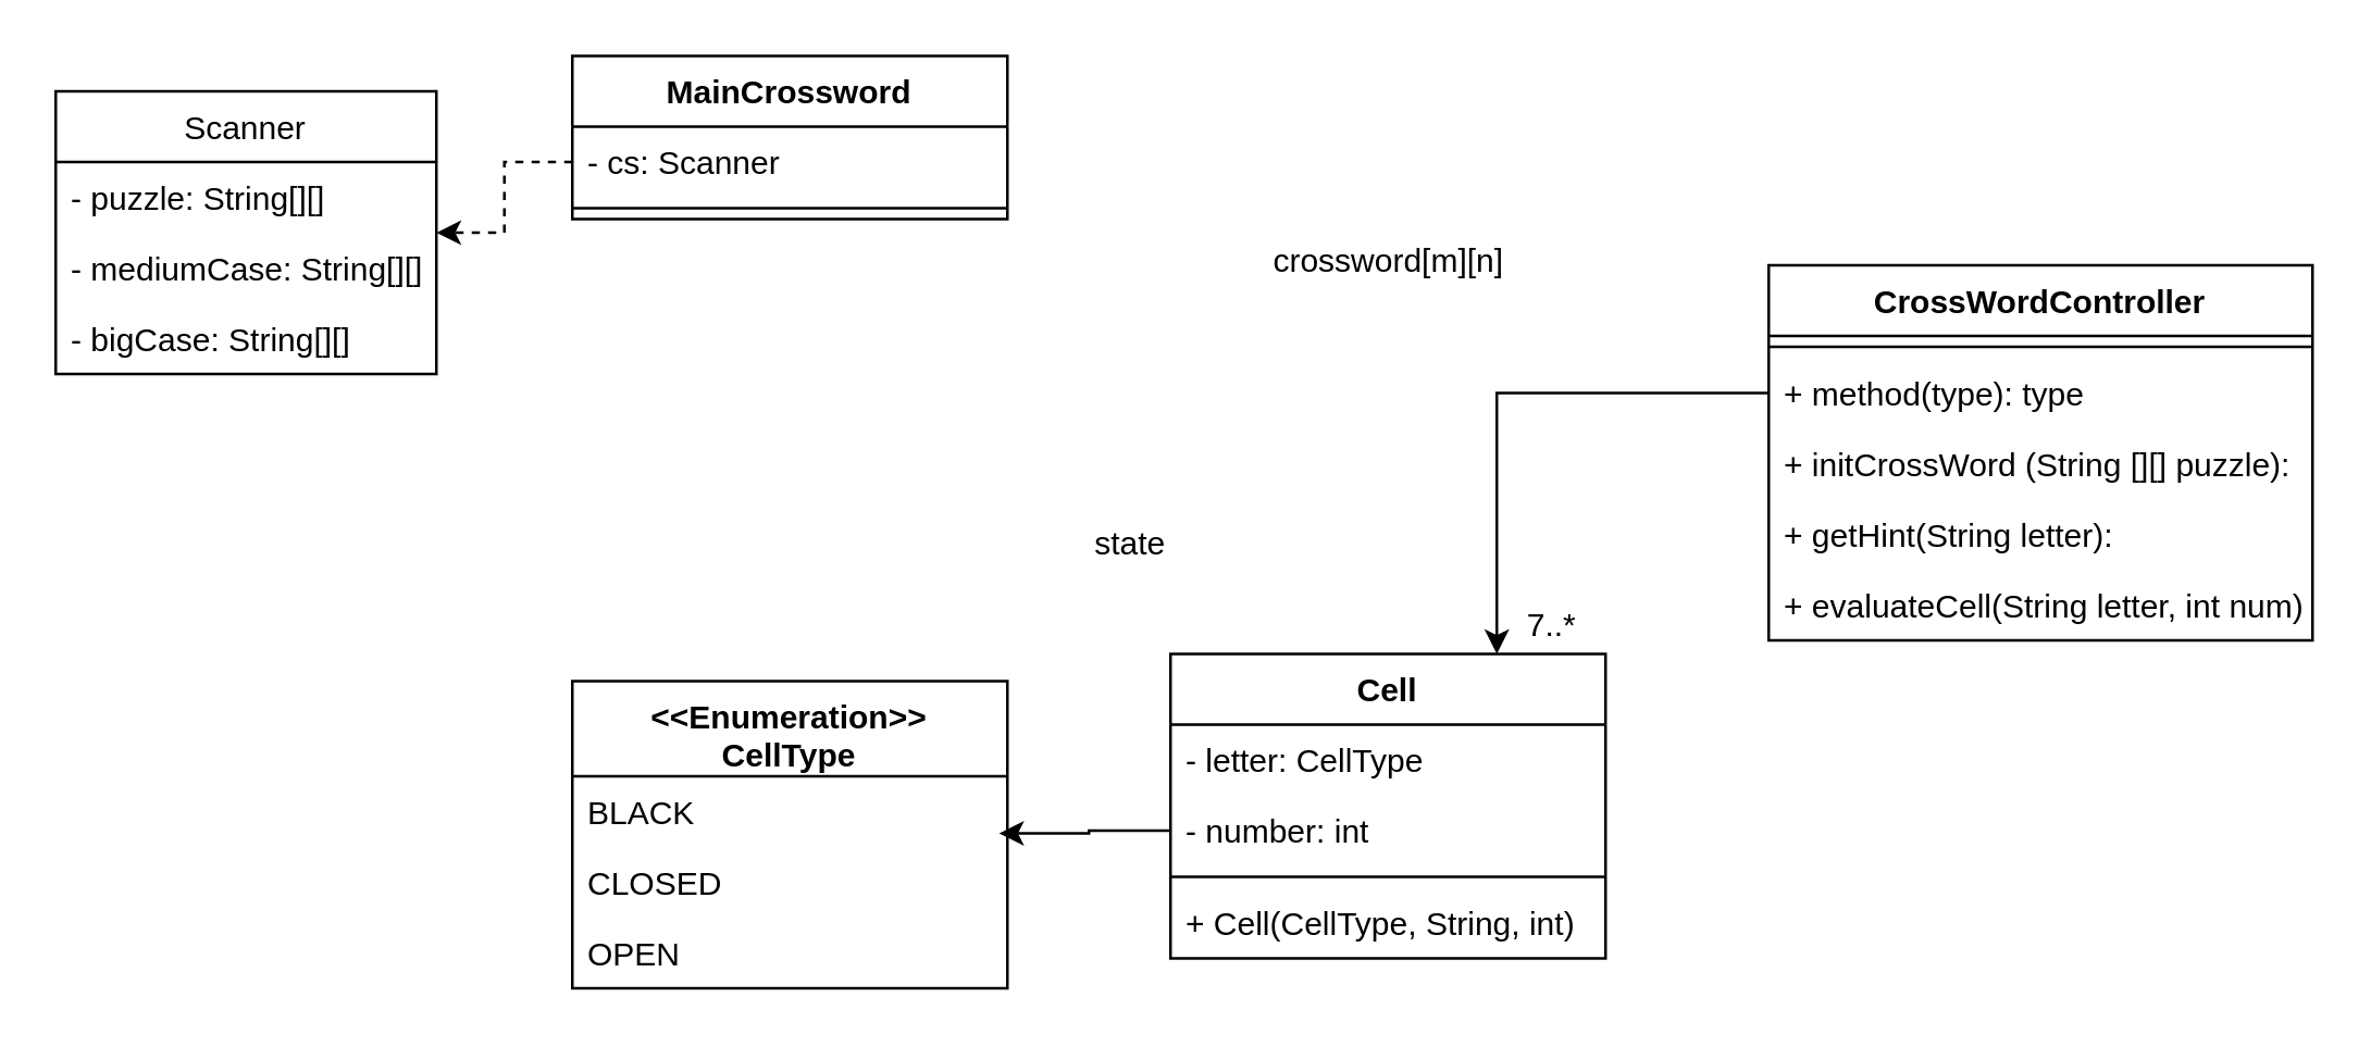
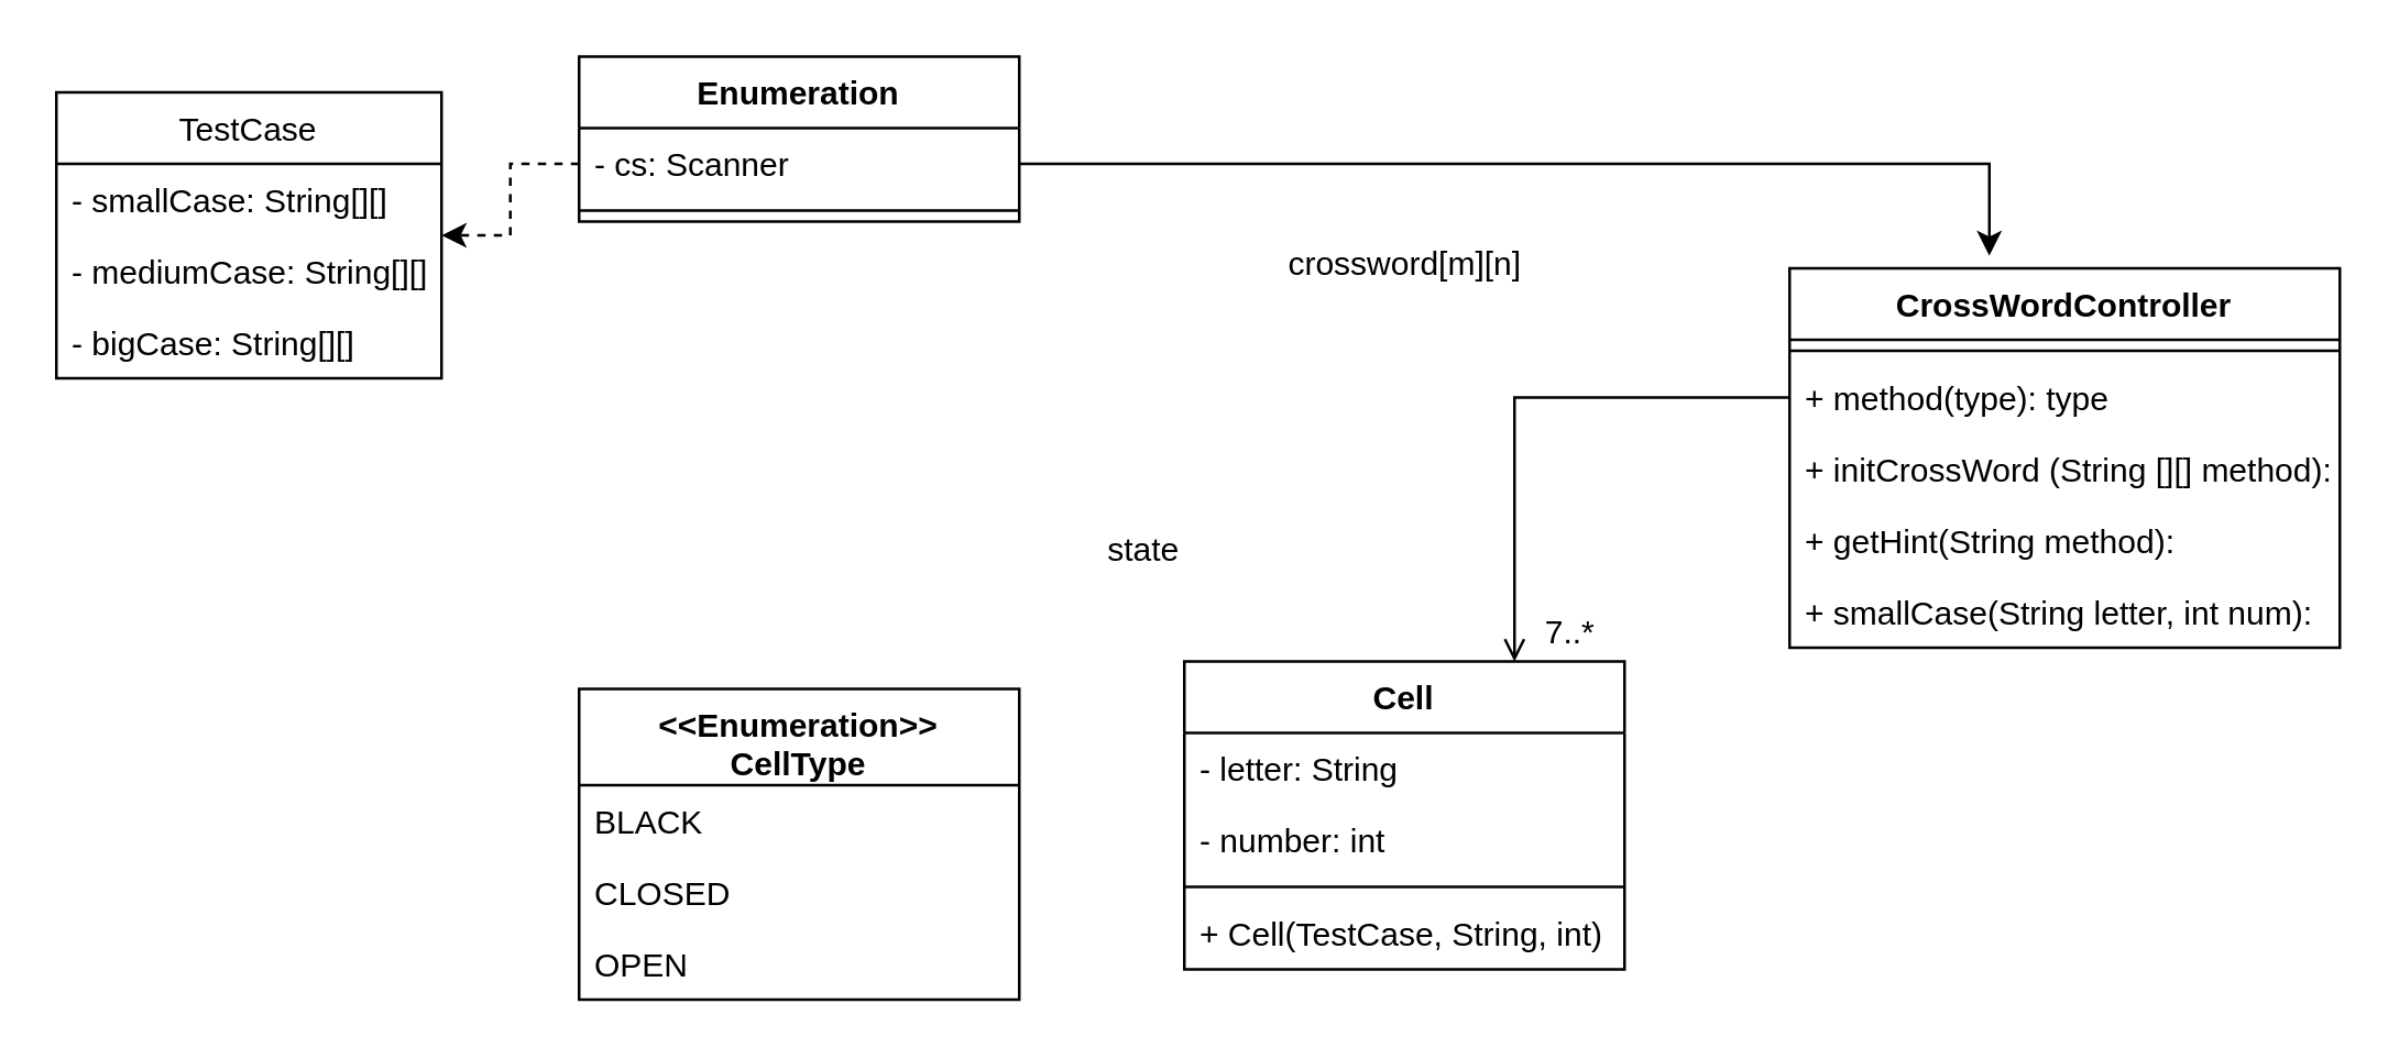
  <mxCell id="0" />
  <mxCell id="1" parent="0" />
- <mxCell id="2" value="MainCrossword" style="swimlane;fontStyle=1;align=center;verticalAlign=top;childLayout=stackLayout;horizontal=1;startSize=26;horizontalStack=0;resizeParent=1;resizeParentMax=0;resizeLast=0;collapsible=1;marginBottom=0;" parent="1" vertex="1"><mxGeometry x="210" y="20" width="160" height="60" as="geometry" /></mxCell>
+ <mxCell id="2" value="Enumeration" style="swimlane;fontStyle=1;align=center;verticalAlign=top;childLayout=stackLayout;horizontal=1;startSize=26;horizontalStack=0;resizeParent=1;resizeParentMax=0;resizeLast=0;collapsible=1;marginBottom=0;" parent="1" vertex="1"><mxGeometry x="210" y="20" width="160" height="60" as="geometry" /></mxCell>
  <mxCell id="3" value="- cs: Scanner" style="text;strokeColor=none;fillColor=none;align=left;verticalAlign=top;spacingLeft=4;spacingRight=4;overflow=hidden;rotatable=0;points=[[0,0.5],[1,0.5]];portConstraint=eastwest;" parent="2" vertex="1"><mxGeometry y="26" width="160" height="26" as="geometry" /></mxCell>
  <mxCell id="4" value="" style="line;strokeWidth=1;fillColor=none;align=left;verticalAlign=middle;spacingTop=-1;spacingLeft=3;spacingRight=3;rotatable=0;labelPosition=right;points=[];portConstraint=eastwest;" parent="2" vertex="1"><mxGeometry y="52" width="160" height="8" as="geometry" /></mxCell>
  <mxCell id="5" value="CrossWordController" style="swimlane;fontStyle=1;align=center;verticalAlign=top;childLayout=stackLayout;horizontal=1;startSize=26;horizontalStack=0;resizeParent=1;resizeParentMax=0;resizeLast=0;collapsible=1;marginBottom=0;" parent="1" vertex="1"><mxGeometry x="650" y="97" width="200" height="138" as="geometry" /></mxCell>
  <mxCell id="6" value="" style="line;strokeWidth=1;fillColor=none;align=left;verticalAlign=middle;spacingTop=-1;spacingLeft=3;spacingRight=3;rotatable=0;labelPosition=right;points=[];portConstraint=eastwest;" parent="5" vertex="1"><mxGeometry y="26" width="200" height="8" as="geometry" /></mxCell>
  <mxCell id="7" value="+ method(type): type" style="text;strokeColor=none;fillColor=none;align=left;verticalAlign=top;spacingLeft=4;spacingRight=4;overflow=hidden;rotatable=0;points=[[0,0.5],[1,0.5]];portConstraint=eastwest;" parent="5" vertex="1"><mxGeometry y="34" width="200" height="26" as="geometry" /></mxCell>
- <mxCell id="8" value="+ initCrossWord (String [][] puzzle):" style="text;strokeColor=none;fillColor=none;align=left;verticalAlign=top;spacingLeft=4;spacingRight=4;overflow=hidden;rotatable=0;points=[[0,0.5],[1,0.5]];portConstraint=eastwest;" vertex="1" parent="5"><mxGeometry y="60" width="200" height="26" as="geometry" /></mxCell>
- <mxCell id="9" value="+ getHint(String letter):" style="text;strokeColor=none;fillColor=none;align=left;verticalAlign=top;spacingLeft=4;spacingRight=4;overflow=hidden;rotatable=0;points=[[0,0.5],[1,0.5]];portConstraint=eastwest;" vertex="1" parent="5"><mxGeometry y="86" width="200" height="26" as="geometry" /></mxCell>
- <mxCell id="10" value="+ evaluateCell(String letter, int num):" style="text;strokeColor=none;fillColor=none;align=left;verticalAlign=top;spacingLeft=4;spacingRight=4;overflow=hidden;rotatable=0;points=[[0,0.5],[1,0.5]];portConstraint=eastwest;" vertex="1" parent="5"><mxGeometry y="112" width="200" height="26" as="geometry" /></mxCell>
+ <mxCell id="8" value="+ initCrossWord (String [][] method):" style="text;strokeColor=none;fillColor=none;align=left;verticalAlign=top;spacingLeft=4;spacingRight=4;overflow=hidden;rotatable=0;points=[[0,0.5],[1,0.5]];portConstraint=eastwest;" vertex="1" parent="5"><mxGeometry y="60" width="200" height="26" as="geometry" /></mxCell>
+ <mxCell id="9" value="+ getHint(String method):" style="text;strokeColor=none;fillColor=none;align=left;verticalAlign=top;spacingLeft=4;spacingRight=4;overflow=hidden;rotatable=0;points=[[0,0.5],[1,0.5]];portConstraint=eastwest;" vertex="1" parent="5"><mxGeometry y="86" width="200" height="26" as="geometry" /></mxCell>
+ <mxCell id="10" value="+ smallCase(String letter, int num):" style="text;strokeColor=none;fillColor=none;align=left;verticalAlign=top;spacingLeft=4;spacingRight=4;overflow=hidden;rotatable=0;points=[[0,0.5],[1,0.5]];portConstraint=eastwest;" vertex="1" parent="5"><mxGeometry y="112" width="200" height="26" as="geometry" /></mxCell>
  <mxCell id="11" value="Cell" style="swimlane;fontStyle=1;align=center;verticalAlign=top;childLayout=stackLayout;horizontal=1;startSize=26;horizontalStack=0;resizeParent=1;resizeParentMax=0;resizeLast=0;collapsible=1;marginBottom=0;" parent="1" vertex="1"><mxGeometry x="430" y="240" width="160" height="112" as="geometry" /></mxCell>
- <mxCell id="12" value="- letter: CellType" style="text;strokeColor=none;fillColor=none;align=left;verticalAlign=top;spacingLeft=4;spacingRight=4;overflow=hidden;rotatable=0;points=[[0,0.5],[1,0.5]];portConstraint=eastwest;" parent="11" vertex="1"><mxGeometry y="26" width="160" height="26" as="geometry" /></mxCell>
+ <mxCell id="12" value="- letter: String" style="text;strokeColor=none;fillColor=none;align=left;verticalAlign=top;spacingLeft=4;spacingRight=4;overflow=hidden;rotatable=0;points=[[0,0.5],[1,0.5]];portConstraint=eastwest;" parent="11" vertex="1"><mxGeometry y="26" width="160" height="26" as="geometry" /></mxCell>
  <mxCell id="13" value="- number: int" style="text;strokeColor=none;fillColor=none;align=left;verticalAlign=top;spacingLeft=4;spacingRight=4;overflow=hidden;rotatable=0;points=[[0,0.5],[1,0.5]];portConstraint=eastwest;" parent="11" vertex="1"><mxGeometry y="52" width="160" height="26" as="geometry" /></mxCell>
  <mxCell id="14" value="" style="line;strokeWidth=1;fillColor=none;align=left;verticalAlign=middle;spacingTop=-1;spacingLeft=3;spacingRight=3;rotatable=0;labelPosition=right;points=[];portConstraint=eastwest;" parent="11" vertex="1"><mxGeometry y="78" width="160" height="8" as="geometry" /></mxCell>
- <mxCell id="15" value="+ Cell(CellType, String, int)" style="text;strokeColor=none;fillColor=none;align=left;verticalAlign=top;spacingLeft=4;spacingRight=4;overflow=hidden;rotatable=0;points=[[0,0.5],[1,0.5]];portConstraint=eastwest;" parent="11" vertex="1"><mxGeometry y="86" width="160" height="26" as="geometry" /></mxCell>
+ <mxCell id="15" value="+ Cell(TestCase, String, int)" style="text;strokeColor=none;fillColor=none;align=left;verticalAlign=top;spacingLeft=4;spacingRight=4;overflow=hidden;rotatable=0;points=[[0,0.5],[1,0.5]];portConstraint=eastwest;" parent="11" vertex="1"><mxGeometry y="86" width="160" height="26" as="geometry" /></mxCell>
  <mxCell id="16" value="&lt;&lt;Enumeration&gt;&gt;&#10;CellType" style="swimlane;fontStyle=1;align=center;verticalAlign=top;childLayout=stackLayout;horizontal=1;startSize=35;horizontalStack=0;resizeParent=1;resizeParentMax=0;resizeLast=0;collapsible=1;marginBottom=0;" parent="1" vertex="1"><mxGeometry x="210" y="250" width="160" height="113" as="geometry" /></mxCell>
  <mxCell id="17" value="BLACK" style="text;strokeColor=none;fillColor=none;align=left;verticalAlign=top;spacingLeft=4;spacingRight=4;overflow=hidden;rotatable=0;points=[[0,0.5],[1,0.5]];portConstraint=eastwest;" parent="16" vertex="1"><mxGeometry y="35" width="160" height="26" as="geometry" /></mxCell>
  <mxCell id="18" value="CLOSED" style="text;strokeColor=none;fillColor=none;align=left;verticalAlign=top;spacingLeft=4;spacingRight=4;overflow=hidden;rotatable=0;points=[[0,0.5],[1,0.5]];portConstraint=eastwest;" parent="16" vertex="1"><mxGeometry y="61" width="160" height="26" as="geometry" /></mxCell>
  <mxCell id="19" value="OPEN" style="text;strokeColor=none;fillColor=none;align=left;verticalAlign=top;spacingLeft=4;spacingRight=4;overflow=hidden;rotatable=0;points=[[0,0.5],[1,0.5]];portConstraint=eastwest;" parent="16" vertex="1"><mxGeometry y="87" width="160" height="26" as="geometry" /></mxCell>
  <mxCell id="20" value="state" style="text;html=1;align=center;verticalAlign=middle;resizable=0;points=[];autosize=1;strokeColor=none;fillColor=none;" parent="1" vertex="1"><mxGeometry x="395" y="190" width="40" height="20" as="geometry" /></mxCell>
- <mxCell id="21" style="edgeStyle=orthogonalEdgeStyle;rounded=0;orthogonalLoop=1;jettySize=auto;html=1;exitX=0;exitY=0.5;exitDx=0;exitDy=0;entryX=0.75;entryY=0;entryDx=0;entryDy=0;" parent="1" source="7" target="11" edge="1"><mxGeometry relative="1" as="geometry" /></mxCell>
+ <mxCell id="21" style="edgeStyle=orthogonalEdgeStyle;rounded=0;orthogonalLoop=1;jettySize=auto;html=1;exitX=0;exitY=0.5;exitDx=0;exitDy=0;entryX=0.75;entryY=0;entryDx=0;entryDy=0;endArrow=open;" parent="1" source="7" target="11" edge="1"><mxGeometry relative="1" as="geometry" /></mxCell>
  <mxCell id="22" value="crossword[m][n]" style="text;html=1;align=center;verticalAlign=middle;resizable=0;points=[];autosize=1;strokeColor=none;fillColor=none;" parent="1" vertex="1"><mxGeometry x="460" y="86" width="100" height="20" as="geometry" /></mxCell>
  <mxCell id="23" value="7..*" style="text;html=1;align=center;verticalAlign=middle;resizable=0;points=[];autosize=1;strokeColor=none;fillColor=none;" parent="1" vertex="1"><mxGeometry x="555" y="220" width="30" height="20" as="geometry" /></mxCell>
- <mxCell id="24" style="edgeStyle=orthogonalEdgeStyle;rounded=0;orthogonalLoop=1;jettySize=auto;html=1;exitX=0;exitY=0.5;exitDx=0;exitDy=0;entryX=0.981;entryY=-0.192;entryDx=0;entryDy=0;entryPerimeter=0;" parent="1" source="13" target="18" edge="1"><mxGeometry relative="1" as="geometry" /></mxCell>
- <mxCell id="26" value="Scanner" style="swimlane;fontStyle=0;childLayout=stackLayout;horizontal=1;startSize=26;fillColor=none;horizontalStack=0;resizeParent=1;resizeParentMax=0;resizeLast=0;collapsible=1;marginBottom=0;" parent="1" vertex="1"><mxGeometry x="20" y="33" width="140" height="104" as="geometry" /></mxCell>
- <mxCell id="27" value="- puzzle: String[][]" style="text;strokeColor=none;fillColor=none;align=left;verticalAlign=top;spacingLeft=4;spacingRight=4;overflow=hidden;rotatable=0;points=[[0,0.5],[1,0.5]];portConstraint=eastwest;" parent="26" vertex="1"><mxGeometry y="26" width="140" height="26" as="geometry" /></mxCell>
+ <mxCell id="25" style="edgeStyle=orthogonalEdgeStyle;rounded=0;orthogonalLoop=1;jettySize=auto;html=1;exitX=1;exitY=0.5;exitDx=0;exitDy=0;entryX=0.363;entryY=-0.033;entryDx=0;entryDy=0;entryPerimeter=0;" parent="1" source="3" target="5" edge="1"><mxGeometry relative="1" as="geometry" /></mxCell>
+ <mxCell id="26" value="TestCase" style="swimlane;fontStyle=0;childLayout=stackLayout;horizontal=1;startSize=26;fillColor=none;horizontalStack=0;resizeParent=1;resizeParentMax=0;resizeLast=0;collapsible=1;marginBottom=0;" parent="1" vertex="1"><mxGeometry x="20" y="33" width="140" height="104" as="geometry" /></mxCell>
+ <mxCell id="27" value="- smallCase: String[][]" style="text;strokeColor=none;fillColor=none;align=left;verticalAlign=top;spacingLeft=4;spacingRight=4;overflow=hidden;rotatable=0;points=[[0,0.5],[1,0.5]];portConstraint=eastwest;" parent="26" vertex="1"><mxGeometry y="26" width="140" height="26" as="geometry" /></mxCell>
  <mxCell id="28" value="- mediumCase: String[][]" style="text;strokeColor=none;fillColor=none;align=left;verticalAlign=top;spacingLeft=4;spacingRight=4;overflow=hidden;rotatable=0;points=[[0,0.5],[1,0.5]];portConstraint=eastwest;" vertex="1" parent="26"><mxGeometry y="52" width="140" height="26" as="geometry" /></mxCell>
  <mxCell id="29" value="- bigCase: String[][]" style="text;strokeColor=none;fillColor=none;align=left;verticalAlign=top;spacingLeft=4;spacingRight=4;overflow=hidden;rotatable=0;points=[[0,0.5],[1,0.5]];portConstraint=eastwest;" vertex="1" parent="26"><mxGeometry y="78" width="140" height="26" as="geometry" /></mxCell>
  <mxCell id="30" style="edgeStyle=orthogonalEdgeStyle;rounded=0;orthogonalLoop=1;jettySize=auto;html=1;exitX=0;exitY=0.5;exitDx=0;exitDy=0;dashed=1;" parent="1" source="3" target="26" edge="1"><mxGeometry relative="1" as="geometry" /></mxCell>
